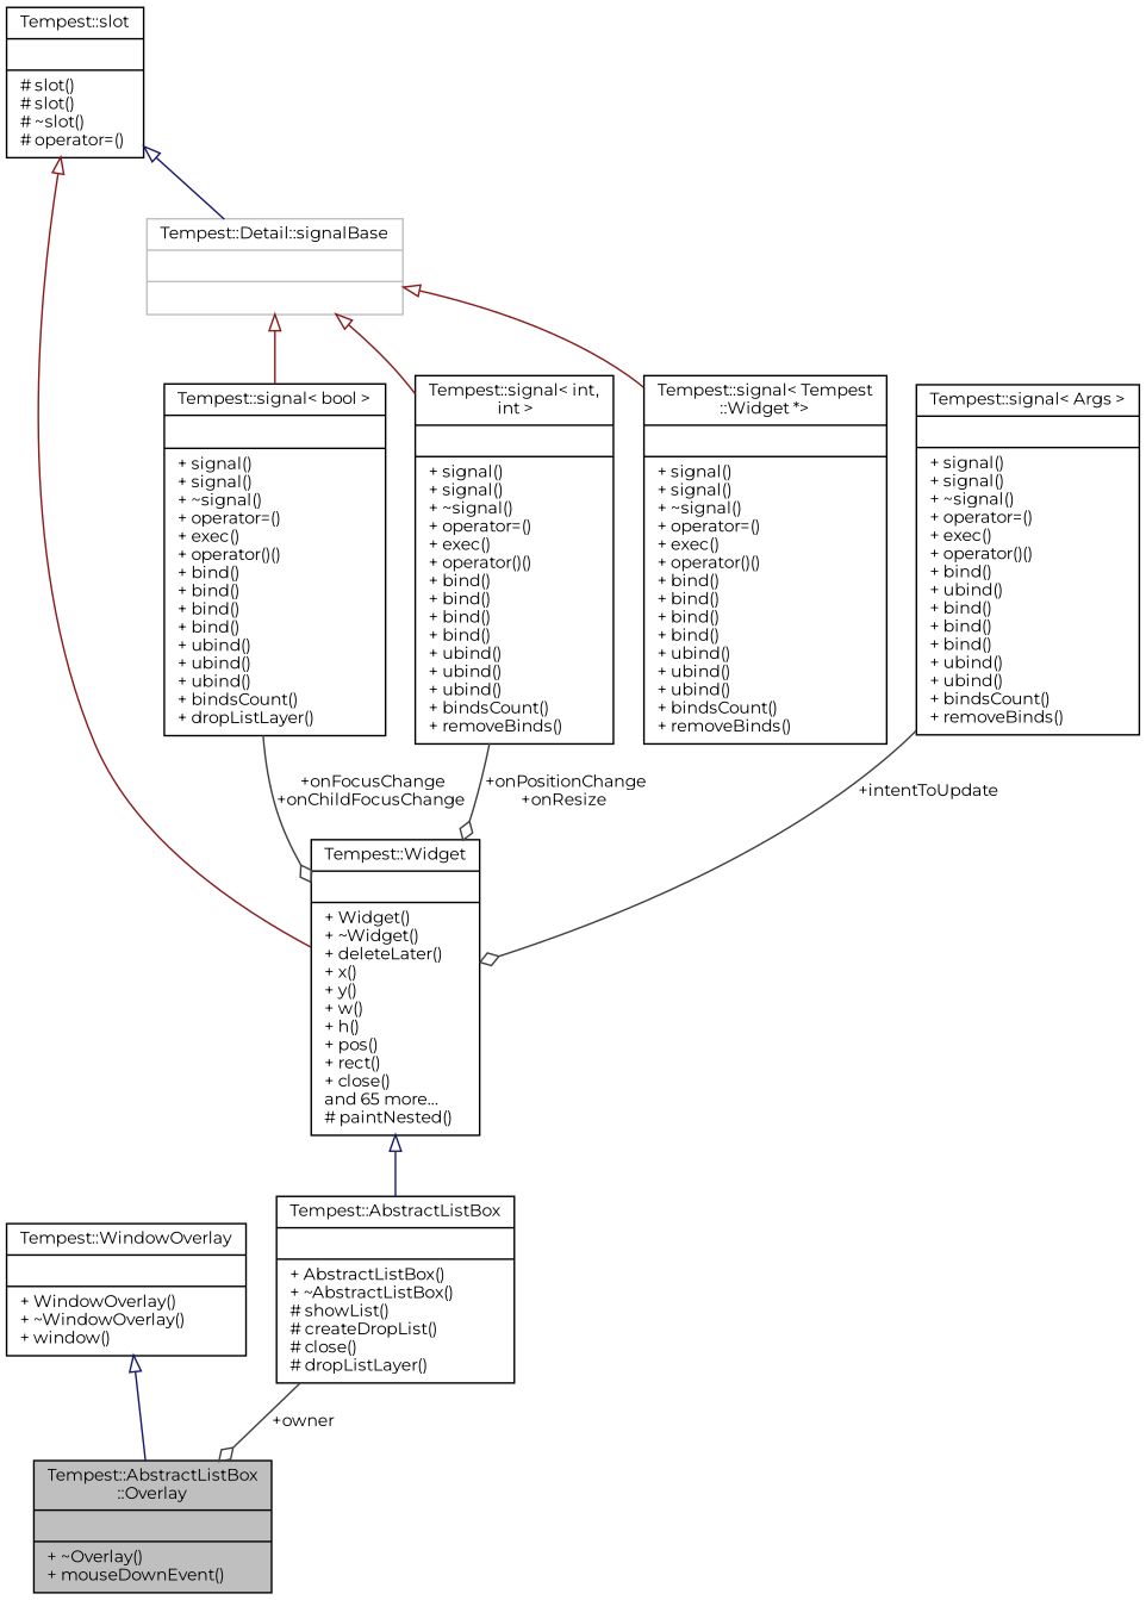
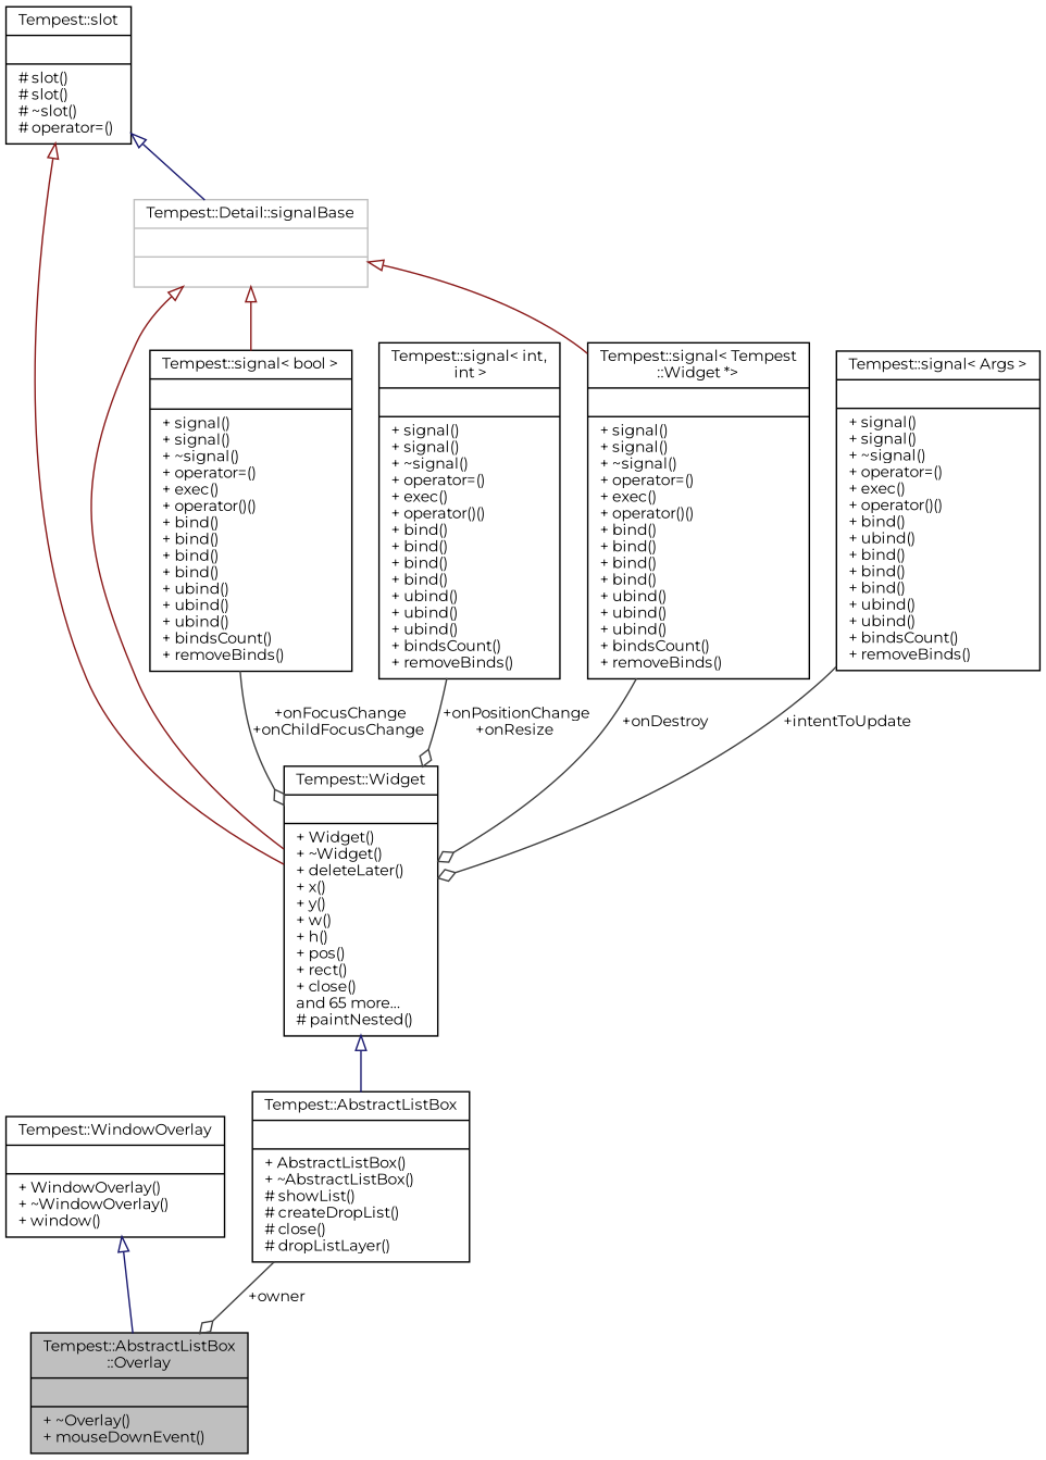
  digraph {
    fontname=Montserrat
    node [color=black fillcolor=white fontname=Montserrat fontsize=10 shape=record style=filled]
    edge [arrowtail=onormal color=grey25 dir=back fontname=Montserrat fontsize=10 labelfontname=Helvetica labelfontsize=10 style=solid]
    n1 [fillcolor=grey75 fontcolor=black height=0.2 label="{Tempest::AbstractListBox\l::Overlay\n||+ ~Overlay()\l+ mouseDownEvent()\l}" width=0.4]
    n2 [height=0.2 label="{Tempest::WindowOverlay\n||+ WindowOverlay()\l+ ~WindowOverlay()\l+ window()\l}" width=0.4]
    n3 [height=0.2 label="{Tempest::Widget\n||+ Widget()\l+ ~Widget()\l+ deleteLater()\l+ x()\l+ y()\l+ w()\l+ h()\l+ pos()\l+ rect()\l+ close()\land 65 more...\l# paintNested()\l}" width=0.4]
    n4 [height=0.2 label="{Tempest::AbstractListBox\n||+ AbstractListBox()\l+ ~AbstractListBox()\l# showList()\l# createDropList()\l# close()\l# dropListLayer()\l}" width=0.4]
    n5 [height=0.2 label="{Tempest::slot\n||# slot()\l# slot()\l# ~slot()\l# operator=()\l}" width=0.4]
    n6 [color=grey75 height=0.2 label="{Tempest::Detail::signalBase\n||}" width=0.4]
-   n7 [height=0.2 label="{Tempest::signal\< bool \>\n||+ signal()\l+ signal()\l+ ~signal()\l+ operator=()\l+ exec()\l+ operator()()\l+ bind()\l+ bind()\l+ bind()\l+ bind()\l+ ubind()\l+ ubind()\l+ ubind()\l+ bindsCount()\l+ dropListLayer()\l}" width=0.4]
+   n7 [height=0.2 label="{Tempest::signal\< bool \>\n||+ signal()\l+ signal()\l+ ~signal()\l+ operator=()\l+ exec()\l+ operator()()\l+ bind()\l+ bind()\l+ bind()\l+ bind()\l+ ubind()\l+ ubind()\l+ ubind()\l+ bindsCount()\l+ removeBinds()\l}" width=0.4]
    n8 [height=0.2 label="{Tempest::signal\< int,\l int \>\n||+ signal()\l+ signal()\l+ ~signal()\l+ operator=()\l+ exec()\l+ operator()()\l+ bind()\l+ bind()\l+ bind()\l+ bind()\l+ ubind()\l+ ubind()\l+ ubind()\l+ bindsCount()\l+ removeBinds()\l}" width=0.4]
    n9 [height=0.2 label="{Tempest::signal\< Tempest\l::Widget *\>\n||+ signal()\l+ signal()\l+ ~signal()\l+ operator=()\l+ exec()\l+ operator()()\l+ bind()\l+ bind()\l+ bind()\l+ bind()\l+ ubind()\l+ ubind()\l+ ubind()\l+ bindsCount()\l+ removeBinds()\l}" width=0.4]
    n10 [height=0.2 label="{Tempest::signal\< Args \>\n||+ signal()\l+ signal()\l+ ~signal()\l+ operator=()\l+ exec()\l+ operator()()\l+ bind()\l+ ubind()\l+ bind()\l+ bind()\l+ bind()\l+ ubind()\l+ ubind()\l+ bindsCount()\l+ removeBinds()\l}" width=0.4]
    n2 -> n1 [color=midnightblue]
    n3 -> n4 [color=midnightblue]
    n4 -> n1 [arrowhead=odiamond label=" +owner" arrowtail="" dir=""]
    n5 -> n3 [color=firebrick4]
    n5 -> n6 [color=midnightblue]
    n6 -> n7 [color=firebrick4]
-   n6 -> n8 [color=firebrick4]
+   n6 -> n3 [color=firebrick4]
    n6 -> n9 [color=firebrick4]
    n7 -> n3 [arrowhead=odiamond label=" +onFocusChange\n+onChildFocusChange" arrowtail="" dir=""]
    n8 -> n3 [arrowhead=odiamond label=" +onPositionChange\n+onResize" arrowtail="" dir=""]
+   n9 -> n3 [arrowhead=odiamond label=" +onDestroy" arrowtail="" dir=""]
    n10 -> n3 [arrowhead=odiamond label=" +intentToUpdate" arrowtail="" dir=""]
  }
